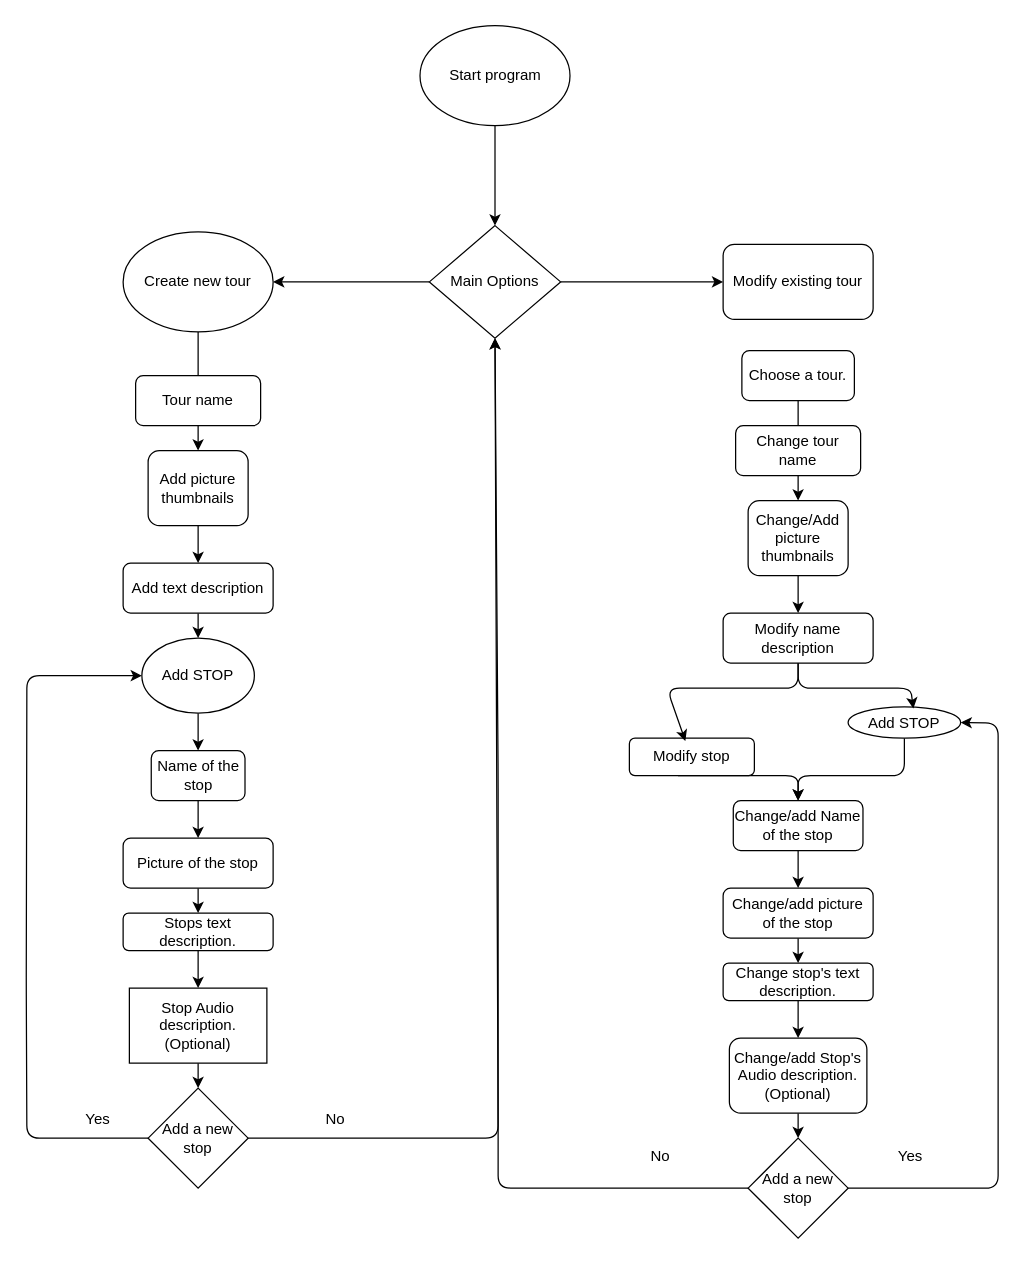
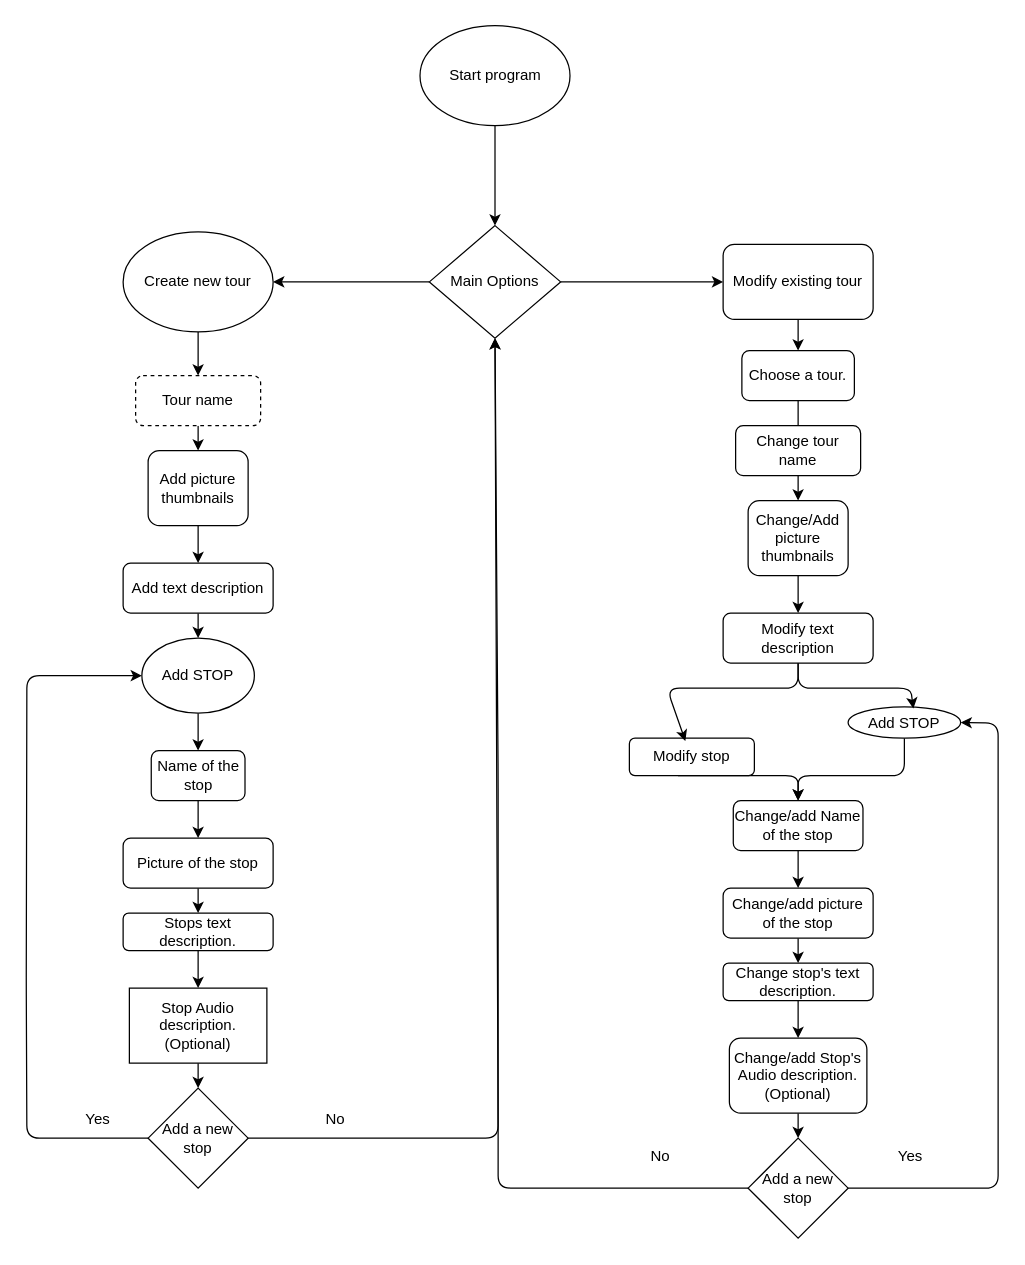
  <mxCell id="0" />
  <mxCell id="1" parent="0" />
  <mxCell id="2" value="Start program" style="ellipse;whiteSpace=wrap;html=1;" vertex="1" parent="1"><mxGeometry x="335.5" y="20" width="120" height="80" as="geometry" /></mxCell>
  <mxCell id="3" style="edgeStyle=none;html=1;exitX=1;exitY=0.5;exitDx=0;exitDy=0;entryX=0;entryY=0.5;entryDx=0;entryDy=0;" edge="1" parent="1" source="5" target="8"><mxGeometry relative="1" as="geometry" /></mxCell>
  <mxCell id="4" style="edgeStyle=none;html=1;exitX=0;exitY=0.5;exitDx=0;exitDy=0;entryX=1;entryY=0.5;entryDx=0;entryDy=0;" edge="1" parent="1" source="5" target="24"><mxGeometry relative="1" as="geometry" /></mxCell>
  <mxCell id="5" value="Main Options" style="rhombus;whiteSpace=wrap;html=1;" vertex="1" parent="1"><mxGeometry x="343" y="180" width="105" height="90" as="geometry" /></mxCell>
  <mxCell id="6" style="edgeStyle=none;html=1;" edge="1" parent="1" source="2" target="5"><mxGeometry relative="1" as="geometry" /></mxCell>
+ <mxCell id="7" style="edgeStyle=none;html=1;exitX=0.5;exitY=1;exitDx=0;exitDy=0;entryX=0.5;entryY=0;entryDx=0;entryDy=0;" edge="1" parent="1" source="8" target="10"><mxGeometry relative="1" as="geometry" /></mxCell>
  <mxCell id="8" value="Modify existing tour" style="rounded=1;whiteSpace=wrap;html=1;" vertex="1" parent="1"><mxGeometry x="578" y="195" width="120" height="60" as="geometry" /></mxCell>
  <mxCell id="9" style="edgeStyle=none;html=1;exitX=0.5;exitY=1;exitDx=0;exitDy=0;entryX=0.5;entryY=0;entryDx=0;entryDy=0;endArrow=none;" edge="1" parent="1" source="10" target="35"><mxGeometry relative="1" as="geometry"><mxPoint x="638" y="350" as="targetPoint" /></mxGeometry></mxCell>
  <mxCell id="10" value="Choose a tour." style="rounded=1;whiteSpace=wrap;html=1;" vertex="1" parent="1"><mxGeometry x="593" y="280" width="90" height="40" as="geometry" /></mxCell>
  <mxCell id="11" value="" style="edgeStyle=none;html=1;" edge="1" parent="1" source="12" target="20"><mxGeometry relative="1" as="geometry" /></mxCell>
- <mxCell id="12" value="Tour name" style="rounded=1;whiteSpace=wrap;html=1;" vertex="1" parent="1"><mxGeometry x="108" y="300" width="100" height="40" as="geometry" /></mxCell>
+ <mxCell id="12" value="Tour name" style="rounded=1;whiteSpace=wrap;html=1;dashed=1;" vertex="1" parent="1"><mxGeometry x="108" y="300" width="100" height="40" as="geometry" /></mxCell>
  <mxCell id="13" style="edgeStyle=none;html=1;exitX=0.5;exitY=1;exitDx=0;exitDy=0;entryX=0.5;entryY=0;entryDx=0;entryDy=0;" edge="1" parent="1" source="14" target="16"><mxGeometry relative="1" as="geometry" /></mxCell>
  <mxCell id="14" value="Name of the stop" style="rounded=1;whiteSpace=wrap;html=1;" vertex="1" parent="1"><mxGeometry x="120.5" y="600" width="75" height="40" as="geometry" /></mxCell>
  <mxCell id="15" style="edgeStyle=none;html=1;exitX=0.5;exitY=1;exitDx=0;exitDy=0;entryX=0.5;entryY=0;entryDx=0;entryDy=0;" edge="1" parent="1" source="16" target="18"><mxGeometry relative="1" as="geometry" /></mxCell>
  <mxCell id="16" value="Picture of the stop" style="rounded=1;whiteSpace=wrap;html=1;" vertex="1" parent="1"><mxGeometry x="98" y="670" width="120" height="40" as="geometry" /></mxCell>
  <mxCell id="17" style="edgeStyle=none;html=1;exitX=0.5;exitY=1;exitDx=0;exitDy=0;entryX=0.5;entryY=0;entryDx=0;entryDy=0;" edge="1" parent="1" source="18" target="28"><mxGeometry relative="1" as="geometry" /></mxCell>
  <mxCell id="18" value="Stops text description." style="rounded=1;whiteSpace=wrap;html=1;" vertex="1" parent="1"><mxGeometry x="98" y="730" width="120" height="30" as="geometry" /></mxCell>
  <mxCell id="19" style="edgeStyle=none;html=1;exitX=0.5;exitY=1;exitDx=0;exitDy=0;entryX=0.5;entryY=0;entryDx=0;entryDy=0;" edge="1" parent="1" source="20" target="22"><mxGeometry relative="1" as="geometry" /></mxCell>
  <mxCell id="20" value="Add picture thumbnails" style="whiteSpace=wrap;html=1;rounded=1;" vertex="1" parent="1"><mxGeometry x="118" y="360" width="80" height="60" as="geometry" /></mxCell>
  <mxCell id="21" style="edgeStyle=none;html=1;exitX=0.5;exitY=1;exitDx=0;exitDy=0;entryX=0.5;entryY=0;entryDx=0;entryDy=0;" edge="1" parent="1" source="22" target="26"><mxGeometry relative="1" as="geometry" /></mxCell>
  <mxCell id="22" value="Add text description" style="rounded=1;whiteSpace=wrap;html=1;" vertex="1" parent="1"><mxGeometry x="98" y="450" width="120" height="40" as="geometry" /></mxCell>
- <mxCell id="23" style="edgeStyle=none;html=1;exitX=0.5;exitY=1;exitDx=0;exitDy=0;entryX=0.5;entryY=0;entryDx=0;entryDy=0;endArrow=none;" edge="1" parent="1" source="24" target="12"><mxGeometry relative="1" as="geometry" /></mxCell>
+ <mxCell id="23" style="edgeStyle=none;html=1;exitX=0.5;exitY=1;exitDx=0;exitDy=0;entryX=0.5;entryY=0;entryDx=0;entryDy=0;" edge="1" parent="1" source="24" target="12"><mxGeometry relative="1" as="geometry" /></mxCell>
  <mxCell id="24" value="Create new tour" style="ellipse;whiteSpace=wrap;html=1;" vertex="1" parent="1"><mxGeometry x="98" y="185" width="120" height="80" as="geometry" /></mxCell>
  <mxCell id="25" style="edgeStyle=none;html=1;exitX=0.5;exitY=1;exitDx=0;exitDy=0;entryX=0.5;entryY=0;entryDx=0;entryDy=0;" edge="1" parent="1" source="26" target="14"><mxGeometry relative="1" as="geometry" /></mxCell>
  <mxCell id="26" value="Add STOP" style="ellipse;whiteSpace=wrap;html=1;" vertex="1" parent="1"><mxGeometry x="113" y="510" width="90" height="60" as="geometry" /></mxCell>
  <mxCell id="27" style="edgeStyle=none;html=1;exitX=0.5;exitY=1;exitDx=0;exitDy=0;entryX=0.5;entryY=0;entryDx=0;entryDy=0;" edge="1" parent="1" source="28" target="31"><mxGeometry relative="1" as="geometry" /></mxCell>
  <mxCell id="28" value="Stop Audio description. (Optional)" style="whiteSpace=wrap;html=1;rounded=0;" vertex="1" parent="1"><mxGeometry x="103" y="790" width="110" height="60" as="geometry" /></mxCell>
  <mxCell id="29" style="edgeStyle=none;html=1;exitX=1;exitY=0.5;exitDx=0;exitDy=0;entryX=0.5;entryY=1;entryDx=0;entryDy=0;" edge="1" parent="1" source="31" target="5"><mxGeometry relative="1" as="geometry"><mxPoint x="408" y="950" as="targetPoint" /><Array as="points"><mxPoint x="398" y="910" /></Array></mxGeometry></mxCell>
  <mxCell id="30" style="edgeStyle=none;html=1;exitX=0;exitY=0.5;exitDx=0;exitDy=0;entryX=0;entryY=0.5;entryDx=0;entryDy=0;" edge="1" parent="1" source="31" target="26"><mxGeometry relative="1" as="geometry"><mxPoint x="120.5" y="1115" as="sourcePoint" /><mxPoint x="100.5" y="430" as="targetPoint" /><Array as="points"><mxPoint x="21" y="910" /><mxPoint x="20.5" y="785" /><mxPoint x="21" y="540" /></Array></mxGeometry></mxCell>
  <mxCell id="31" value="Add a new stop" style="rhombus;whiteSpace=wrap;html=1;" vertex="1" parent="1"><mxGeometry x="118" y="870" width="80" height="80" as="geometry" /></mxCell>
  <mxCell id="32" value="No" style="text;html=1;align=center;verticalAlign=middle;whiteSpace=wrap;rounded=0;" vertex="1" parent="1"><mxGeometry x="238" y="880" width="60" height="30" as="geometry" /></mxCell>
  <mxCell id="33" value="Yes" style="text;html=1;align=center;verticalAlign=middle;whiteSpace=wrap;rounded=0;" vertex="1" parent="1"><mxGeometry x="48" y="880" width="60" height="30" as="geometry" /></mxCell>
  <mxCell id="34" value="" style="edgeStyle=none;html=1;" edge="1" parent="1" source="35" target="43"><mxGeometry relative="1" as="geometry" /></mxCell>
  <mxCell id="35" value="Change tour name" style="rounded=1;whiteSpace=wrap;html=1;" vertex="1" parent="1"><mxGeometry x="588" y="340" width="100" height="40" as="geometry" /></mxCell>
  <mxCell id="36" style="edgeStyle=none;html=1;exitX=0.5;exitY=1;exitDx=0;exitDy=0;entryX=0.5;entryY=0;entryDx=0;entryDy=0;" edge="1" parent="1" source="37" target="39"><mxGeometry relative="1" as="geometry" /></mxCell>
  <mxCell id="37" value="Change/add Name of the stop" style="rounded=1;whiteSpace=wrap;html=1;" vertex="1" parent="1"><mxGeometry x="586.13" y="640" width="103.75" height="40" as="geometry" /></mxCell>
  <mxCell id="38" style="edgeStyle=none;html=1;exitX=0.5;exitY=1;exitDx=0;exitDy=0;entryX=0.5;entryY=0;entryDx=0;entryDy=0;" edge="1" parent="1" source="39" target="41"><mxGeometry relative="1" as="geometry" /></mxCell>
  <mxCell id="39" value="Change/add picture of the stop" style="rounded=1;whiteSpace=wrap;html=1;" vertex="1" parent="1"><mxGeometry x="578" y="710" width="120" height="40" as="geometry" /></mxCell>
  <mxCell id="40" style="edgeStyle=none;html=1;exitX=0.5;exitY=1;exitDx=0;exitDy=0;entryX=0.5;entryY=0;entryDx=0;entryDy=0;" edge="1" parent="1" source="41" target="48"><mxGeometry relative="1" as="geometry" /></mxCell>
  <mxCell id="41" value="Change stop's text description." style="rounded=1;whiteSpace=wrap;html=1;" vertex="1" parent="1"><mxGeometry x="578" y="770" width="120" height="30" as="geometry" /></mxCell>
  <mxCell id="42" style="edgeStyle=none;html=1;exitX=0.5;exitY=1;exitDx=0;exitDy=0;entryX=0.5;entryY=0;entryDx=0;entryDy=0;" edge="1" parent="1" source="43" target="44"><mxGeometry relative="1" as="geometry" /></mxCell>
  <mxCell id="43" value="Change/Add picture thumbnails" style="whiteSpace=wrap;html=1;rounded=1;" vertex="1" parent="1"><mxGeometry x="598" y="400" width="80" height="60" as="geometry" /></mxCell>
- <mxCell id="44" value="Modify name description" style="rounded=1;whiteSpace=wrap;html=1;" vertex="1" parent="1"><mxGeometry x="578" y="490" width="120" height="40" as="geometry" /></mxCell>
+ <mxCell id="44" value="Modify text description" style="rounded=1;whiteSpace=wrap;html=1;" vertex="1" parent="1"><mxGeometry x="578" y="490" width="120" height="40" as="geometry" /></mxCell>
  <mxCell id="45" style="edgeStyle=none;html=1;exitX=0.5;exitY=1;exitDx=0;exitDy=0;entryX=0.5;entryY=0;entryDx=0;entryDy=0;" edge="1" parent="1" source="46" target="37"><mxGeometry relative="1" as="geometry"><Array as="points"><mxPoint x="723" y="620" /><mxPoint x="638" y="620" /></Array></mxGeometry></mxCell>
  <mxCell id="46" value="Add STOP" style="ellipse;whiteSpace=wrap;html=1;" vertex="1" parent="1"><mxGeometry x="678" y="565" width="90" height="25" as="geometry" /></mxCell>
  <mxCell id="47" style="edgeStyle=none;html=1;exitX=0.5;exitY=1;exitDx=0;exitDy=0;entryX=0.5;entryY=0;entryDx=0;entryDy=0;" edge="1" parent="1" source="48" target="51"><mxGeometry relative="1" as="geometry" /></mxCell>
  <mxCell id="48" value="Change/add Stop's Audio description. (Optional)" style="rounded=1;whiteSpace=wrap;html=1;" vertex="1" parent="1"><mxGeometry x="583" y="830" width="110" height="60" as="geometry" /></mxCell>
  <mxCell id="49" style="edgeStyle=none;html=1;exitX=0;exitY=0.5;exitDx=0;exitDy=0;entryX=0.5;entryY=1;entryDx=0;entryDy=0;" edge="1" parent="1" source="51" target="5"><mxGeometry relative="1" as="geometry"><Array as="points"><mxPoint x="398" y="950" /><mxPoint x="398" y="620" /></Array></mxGeometry></mxCell>
  <mxCell id="50" style="edgeStyle=none;html=1;exitX=1;exitY=0.5;exitDx=0;exitDy=0;entryX=1;entryY=0.5;entryDx=0;entryDy=0;" edge="1" parent="1" source="51" target="46"><mxGeometry relative="1" as="geometry"><Array as="points"><mxPoint x="798" y="950" /><mxPoint x="798" y="760" /><mxPoint x="798" y="578" /></Array></mxGeometry></mxCell>
  <mxCell id="51" value="Add a new stop" style="rhombus;whiteSpace=wrap;html=1;" vertex="1" parent="1"><mxGeometry x="598" y="910" width="80" height="80" as="geometry" /></mxCell>
  <mxCell id="52" value="No" style="text;html=1;align=center;verticalAlign=middle;whiteSpace=wrap;rounded=0;" vertex="1" parent="1"><mxGeometry x="498" y="910" width="60" height="30" as="geometry" /></mxCell>
  <mxCell id="53" style="edgeStyle=none;html=1;exitX=0.5;exitY=1;exitDx=0;exitDy=0;entryX=0.5;entryY=0;entryDx=0;entryDy=0;" edge="1" parent="1" source="54" target="37"><mxGeometry relative="1" as="geometry"><Array as="points"><mxPoint x="538" y="620" /><mxPoint x="638" y="620" /></Array></mxGeometry></mxCell>
  <mxCell id="54" value="Modify&lt;span style=&quot;background-color: transparent;&quot;&gt;&amp;nbsp;stop&lt;/span&gt;" style="rounded=1;whiteSpace=wrap;html=1;" vertex="1" parent="1"><mxGeometry x="503" y="590" width="100" height="30" as="geometry" /></mxCell>
  <mxCell id="55" style="edgeStyle=none;html=1;exitX=0.5;exitY=1;exitDx=0;exitDy=0;entryX=0.448;entryY=0.079;entryDx=0;entryDy=0;entryPerimeter=0;" edge="1" parent="1" source="44" target="54"><mxGeometry relative="1" as="geometry"><Array as="points"><mxPoint x="638" y="550" /><mxPoint x="533" y="550" /></Array></mxGeometry></mxCell>
  <mxCell id="56" style="edgeStyle=none;html=1;exitX=0.5;exitY=1;exitDx=0;exitDy=0;entryX=0.58;entryY=0.055;entryDx=0;entryDy=0;entryPerimeter=0;" edge="1" parent="1" source="44" target="46"><mxGeometry relative="1" as="geometry"><Array as="points"><mxPoint x="638" y="550" /><mxPoint x="728" y="550" /></Array></mxGeometry></mxCell>
  <mxCell id="57" value="Yes" style="text;html=1;align=center;verticalAlign=middle;whiteSpace=wrap;rounded=0;" vertex="1" parent="1"><mxGeometry x="698" y="910" width="60" height="30" as="geometry" /></mxCell>
